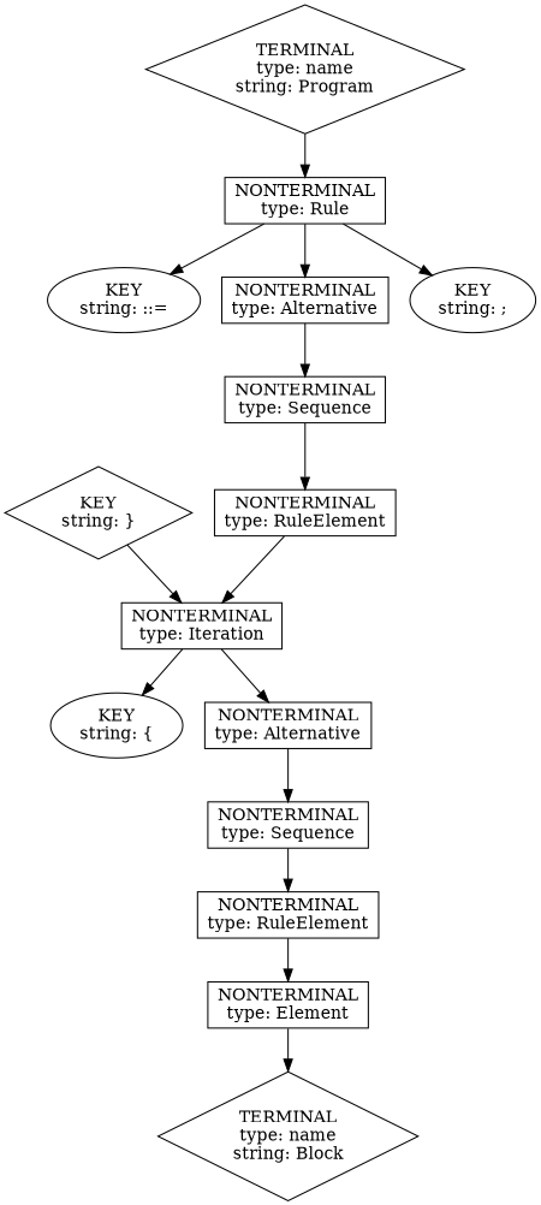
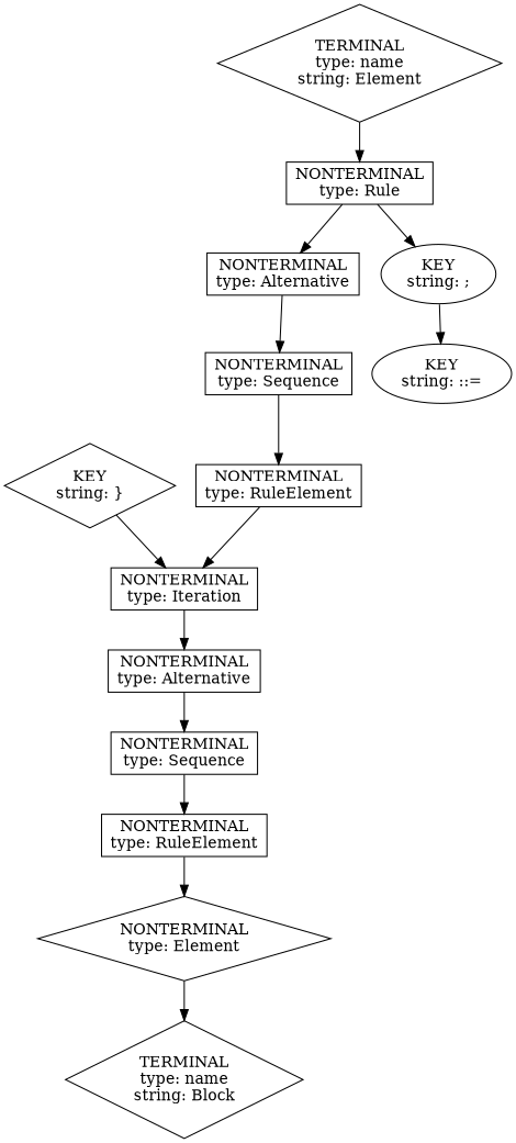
  digraph {
    node [shape=box]
    n1 [label="NONTERMINAL\ntype: Rule"]
    n2 [label="KEY\nstring: ::=" shape=oval]
    n3 [label="NONTERMINAL\ntype: Alternative"]
    n4 [label="KEY\nstring: ;" shape=oval]
-   n5 [label="TERMINAL\ntype: name\nstring: Program" shape=diamond]
+   n5 [label="TERMINAL\ntype: name\nstring: Element" shape=diamond]
    n6 [label="NONTERMINAL\ntype: Sequence"]
    n7 [label="NONTERMINAL\ntype: RuleElement"]
    n8 [label="NONTERMINAL\ntype: Iteration"]
-   n9 [label="KEY\nstring: {" shape=oval]
    n10 [label="NONTERMINAL\ntype: Alternative"]
    n11 [label="NONTERMINAL\ntype: Sequence"]
    n12 [label="KEY\nstring: }" shape=diamond]
    n13 [label="NONTERMINAL\ntype: RuleElement"]
-   n14 [label="NONTERMINAL\ntype: Element"]
+   n14 [label="NONTERMINAL\ntype: Element" shape=diamond]
    n15 [label="TERMINAL\ntype: name\nstring: Block" shape=diamond]
-   n1 -> n2
+   n4 -> n2
    n1 -> n3
    n1 -> n4
    n3 -> n6
    n5 -> n1
    n6 -> n7
    n7 -> n8
-   n8 -> n9
    n8 -> n10
    n10 -> n11
    n11 -> n13
    n12 -> n8
    n13 -> n14
    n14 -> n15
  }
